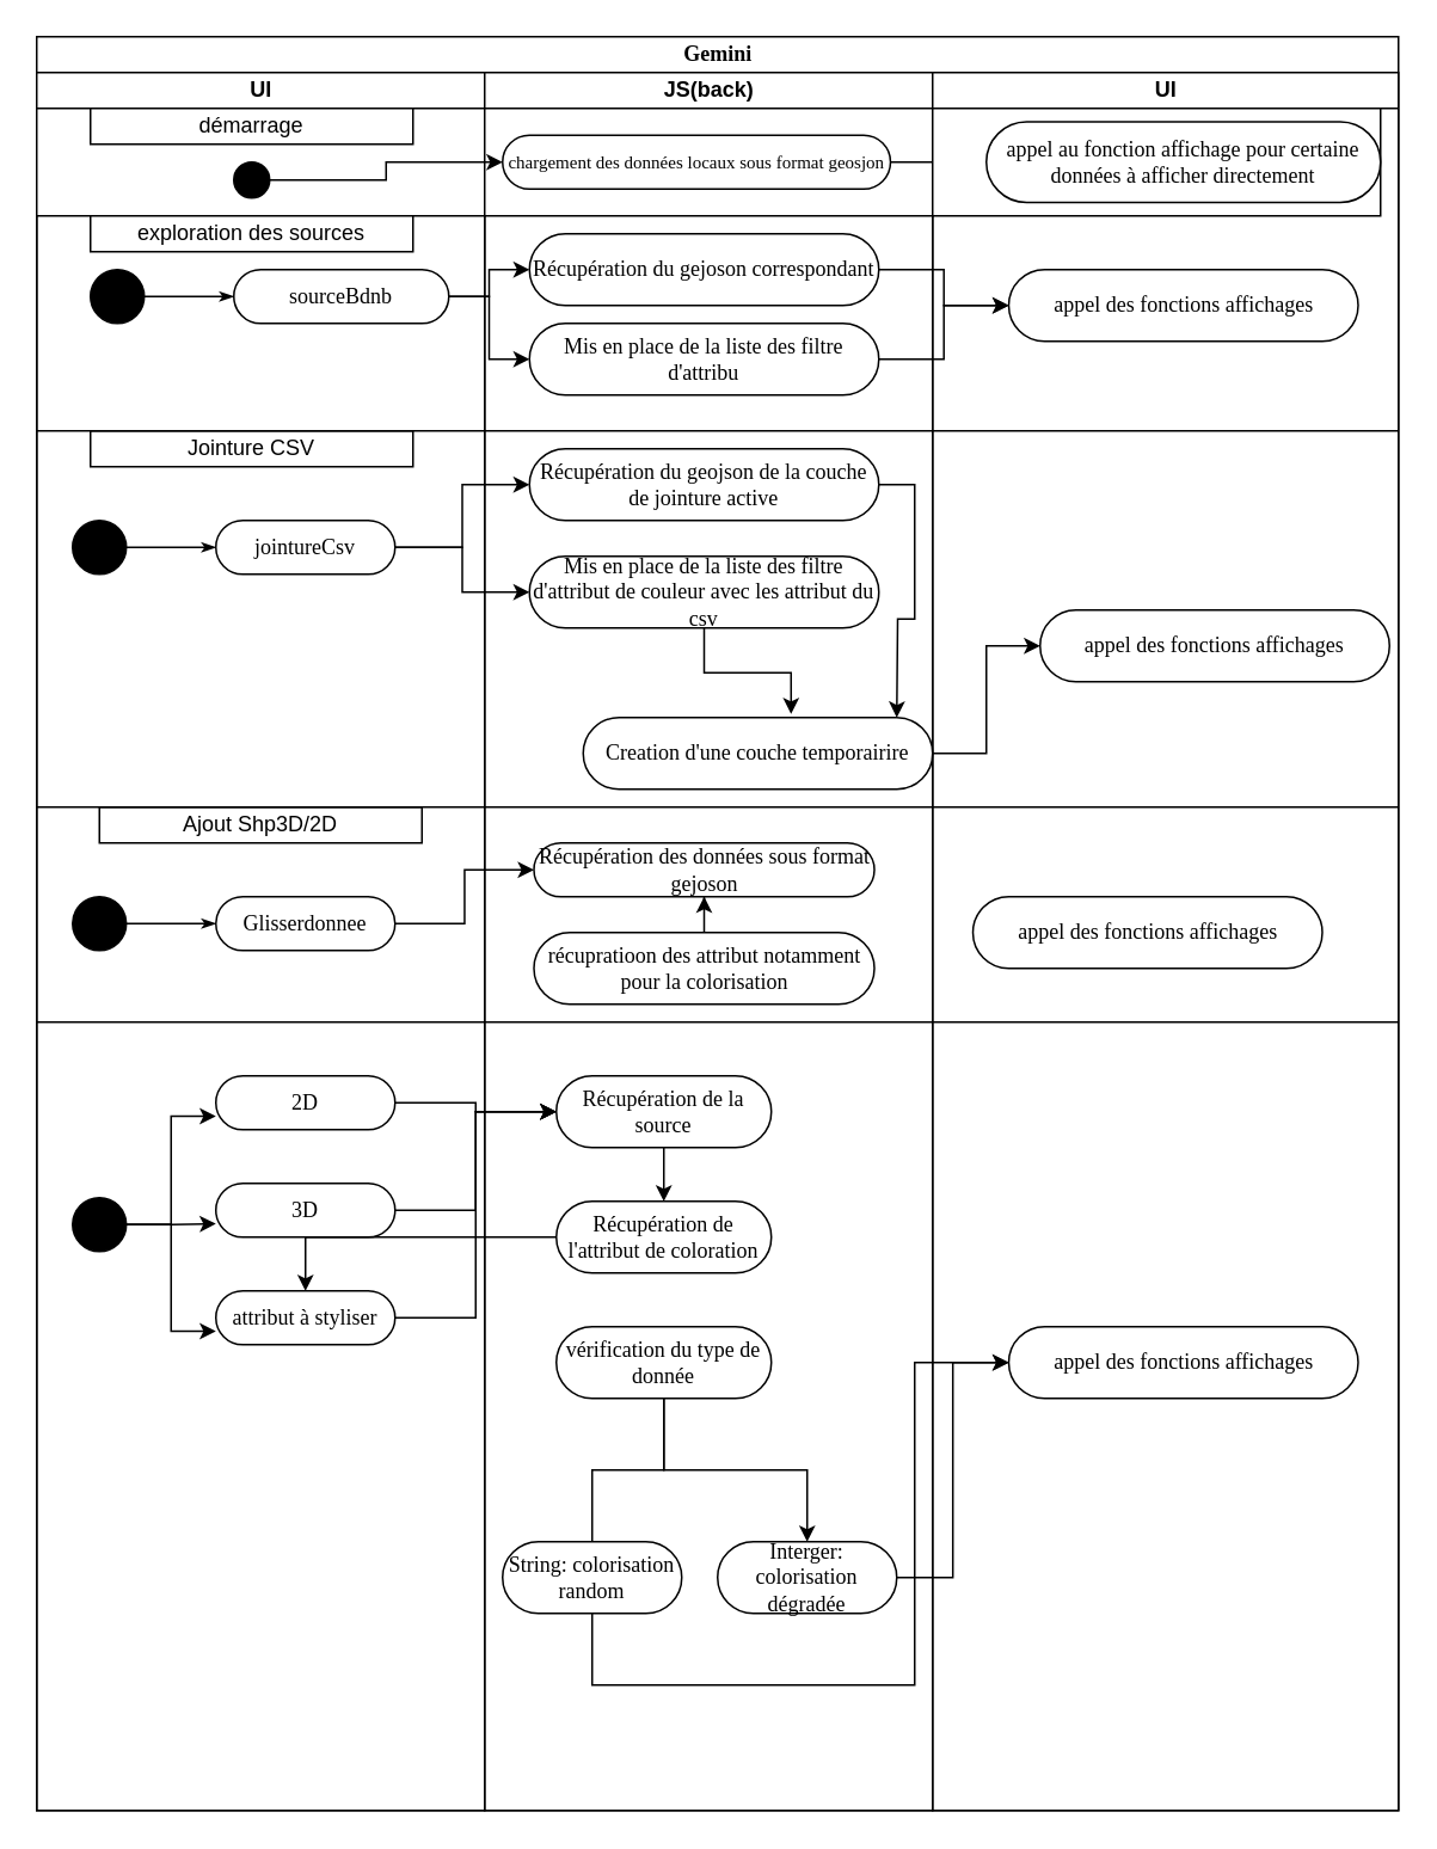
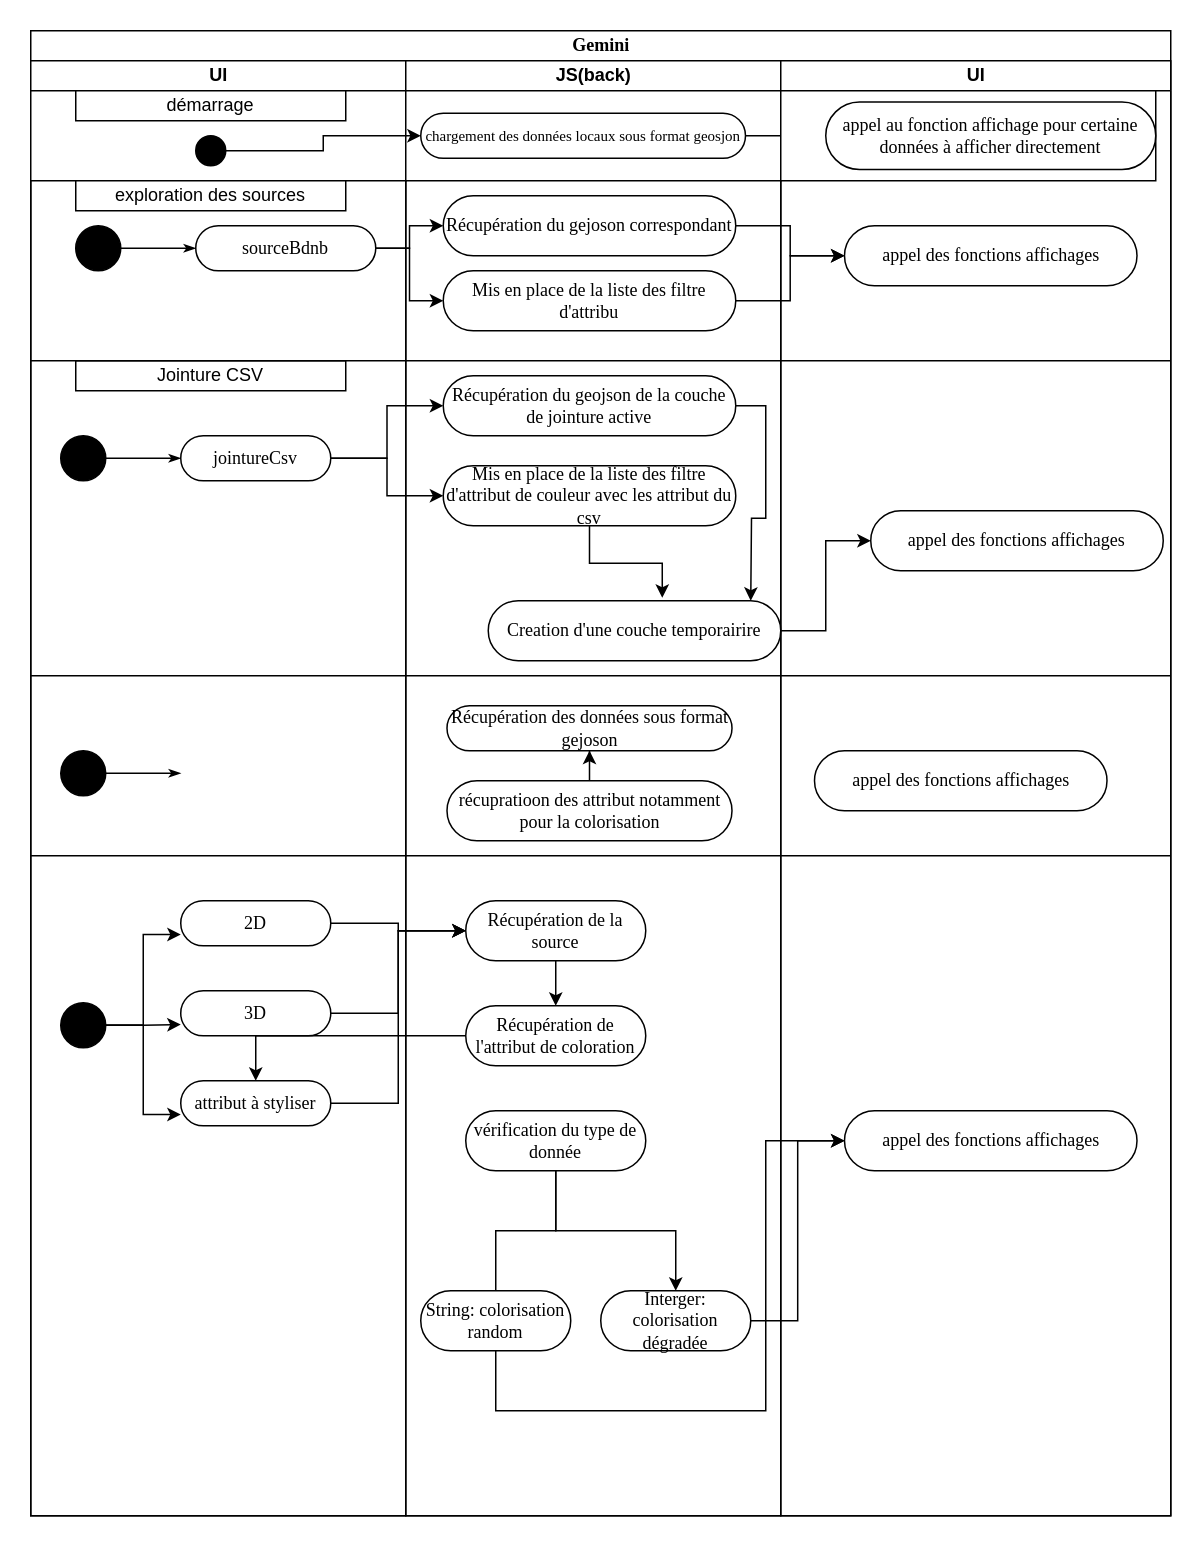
  <mxCell id="0" />
  <mxCell id="1" parent="0" />
  <mxCell id="2" value="Gemini" style="swimlane;html=1;childLayout=stackLayout;startSize=20;rounded=0;shadow=0;comic=0;labelBackgroundColor=none;strokeWidth=1;fontFamily=Verdana;fontSize=12;align=center;" parent="1" vertex="1"><mxGeometry x="20" y="20" width="760" height="990" as="geometry" /></mxCell>
  <mxCell id="3" value="UI" style="swimlane;html=1;startSize=20;" parent="2" vertex="1"><mxGeometry y="20" width="250" height="970" as="geometry" /></mxCell>
  <mxCell id="4" value="" style="ellipse;whiteSpace=wrap;html=1;rounded=0;shadow=0;comic=0;labelBackgroundColor=none;strokeWidth=1;fillColor=#000000;fontFamily=Verdana;fontSize=12;align=center;" parent="3" vertex="1"><mxGeometry x="30" y="110" width="30" height="30" as="geometry" /></mxCell>
  <mxCell id="5" value="sourceBdnb" style="rounded=1;whiteSpace=wrap;html=1;shadow=0;comic=0;labelBackgroundColor=none;strokeWidth=1;fontFamily=Verdana;fontSize=12;align=center;arcSize=50;" parent="3" vertex="1"><mxGeometry x="110" y="110" width="120" height="30" as="geometry" /></mxCell>
  <mxCell id="6" style="edgeStyle=orthogonalEdgeStyle;rounded=0;html=1;labelBackgroundColor=none;startArrow=none;startFill=0;startSize=5;endArrow=classicThin;endFill=1;endSize=5;jettySize=auto;orthogonalLoop=1;strokeWidth=1;fontFamily=Verdana;fontSize=12" parent="3" source="4" target="5" edge="1"><mxGeometry relative="1" as="geometry" /></mxCell>
  <mxCell id="7" value="" style="whiteSpace=wrap;html=1;" vertex="1" parent="3"><mxGeometry y="20" width="250" height="60" as="geometry" /></mxCell>
  <mxCell id="8" value="démarrage" style="whiteSpace=wrap;html=1;" vertex="1" parent="3"><mxGeometry x="30" y="20" width="180" height="20" as="geometry" /></mxCell>
  <mxCell id="9" value="" style="ellipse;whiteSpace=wrap;html=1;rounded=0;shadow=0;comic=0;labelBackgroundColor=none;strokeWidth=1;fillColor=#000000;fontFamily=Verdana;fontSize=12;align=center;" vertex="1" parent="3"><mxGeometry x="110" y="50" width="20" height="20" as="geometry" /></mxCell>
  <mxCell id="10" value="exploration des sources" style="whiteSpace=wrap;html=1;" vertex="1" parent="3"><mxGeometry x="30" y="80" width="180" height="20" as="geometry" /></mxCell>
  <mxCell id="11" value="Jointure CSV" style="whiteSpace=wrap;html=1;" vertex="1" parent="3"><mxGeometry x="30" y="200" width="180" height="20" as="geometry" /></mxCell>
  <mxCell id="12" value="" style="ellipse;whiteSpace=wrap;html=1;rounded=0;shadow=0;comic=0;labelBackgroundColor=none;strokeWidth=1;fillColor=#000000;fontFamily=Verdana;fontSize=12;align=center;" vertex="1" parent="3"><mxGeometry x="20" y="250" width="30" height="30" as="geometry" /></mxCell>
  <mxCell id="13" style="edgeStyle=orthogonalEdgeStyle;rounded=0;html=1;labelBackgroundColor=none;startArrow=none;startFill=0;startSize=5;endArrow=classicThin;endFill=1;endSize=5;jettySize=auto;orthogonalLoop=1;strokeWidth=1;fontFamily=Verdana;fontSize=12" edge="1" parent="3" source="12"><mxGeometry relative="1" as="geometry"><mxPoint x="100" y="265" as="targetPoint" /></mxGeometry></mxCell>
  <mxCell id="14" value="jointureCsv" style="rounded=1;whiteSpace=wrap;html=1;shadow=0;comic=0;labelBackgroundColor=none;strokeWidth=1;fontFamily=Verdana;fontSize=12;align=center;arcSize=50;" vertex="1" parent="3"><mxGeometry x="100" y="250" width="100" height="30" as="geometry" /></mxCell>
- <mxCell id="15" value="Ajout Shp3D/2D" style="whiteSpace=wrap;html=1;" vertex="1" parent="3"><mxGeometry x="35" y="410" width="180" height="20" as="geometry" /></mxCell>
  <mxCell id="16" value="" style="ellipse;whiteSpace=wrap;html=1;rounded=0;shadow=0;comic=0;labelBackgroundColor=none;strokeWidth=1;fillColor=#000000;fontFamily=Verdana;fontSize=12;align=center;" vertex="1" parent="3"><mxGeometry x="20" y="460" width="30" height="30" as="geometry" /></mxCell>
  <mxCell id="17" style="edgeStyle=orthogonalEdgeStyle;rounded=0;html=1;labelBackgroundColor=none;startArrow=none;startFill=0;startSize=5;endArrow=classicThin;endFill=1;endSize=5;jettySize=auto;orthogonalLoop=1;strokeWidth=1;fontFamily=Verdana;fontSize=12" edge="1" parent="3" source="16"><mxGeometry relative="1" as="geometry"><mxPoint x="100" y="475" as="targetPoint" /></mxGeometry></mxCell>
- <mxCell id="18" value="Glisserdonnee" style="rounded=1;whiteSpace=wrap;html=1;shadow=0;comic=0;labelBackgroundColor=none;strokeWidth=1;fontFamily=Verdana;fontSize=12;align=center;arcSize=50;" vertex="1" parent="3"><mxGeometry x="100" y="460" width="100" height="30" as="geometry" /></mxCell>
  <mxCell id="19" value="" style="endArrow=none;html=1;rounded=0;" edge="1" parent="3"><mxGeometry width="50" height="50" relative="1" as="geometry"><mxPoint y="530" as="sourcePoint" /><mxPoint x="760" y="530" as="targetPoint" /></mxGeometry></mxCell>
  <mxCell id="20" style="edgeStyle=orthogonalEdgeStyle;rounded=0;orthogonalLoop=1;jettySize=auto;html=1;entryX=0;entryY=0.75;entryDx=0;entryDy=0;" edge="1" parent="3" source="23" target="24"><mxGeometry relative="1" as="geometry" /></mxCell>
  <mxCell id="21" style="edgeStyle=orthogonalEdgeStyle;rounded=0;orthogonalLoop=1;jettySize=auto;html=1;entryX=0;entryY=0.75;entryDx=0;entryDy=0;" edge="1" parent="3" source="23" target="25"><mxGeometry relative="1" as="geometry" /></mxCell>
  <mxCell id="22" style="edgeStyle=orthogonalEdgeStyle;rounded=0;orthogonalLoop=1;jettySize=auto;html=1;entryX=0;entryY=0.75;entryDx=0;entryDy=0;" edge="1" parent="3" source="23" target="26"><mxGeometry relative="1" as="geometry" /></mxCell>
  <mxCell id="23" value="" style="ellipse;whiteSpace=wrap;html=1;rounded=0;shadow=0;comic=0;labelBackgroundColor=none;strokeWidth=1;fillColor=#000000;fontFamily=Verdana;fontSize=12;align=center;" vertex="1" parent="3"><mxGeometry x="20" y="628" width="30" height="30" as="geometry" /></mxCell>
  <mxCell id="24" value="2D" style="rounded=1;whiteSpace=wrap;html=1;shadow=0;comic=0;labelBackgroundColor=none;strokeWidth=1;fontFamily=Verdana;fontSize=12;align=center;arcSize=50;" vertex="1" parent="3"><mxGeometry x="100" y="560" width="100" height="30" as="geometry" /></mxCell>
  <mxCell id="25" value="3D" style="rounded=1;whiteSpace=wrap;html=1;shadow=0;comic=0;labelBackgroundColor=none;strokeWidth=1;fontFamily=Verdana;fontSize=12;align=center;arcSize=50;" vertex="1" parent="3"><mxGeometry x="100" y="620" width="100" height="30" as="geometry" /></mxCell>
  <mxCell id="26" value="attribut à styliser" style="rounded=1;whiteSpace=wrap;html=1;shadow=0;comic=0;labelBackgroundColor=none;strokeWidth=1;fontFamily=Verdana;fontSize=12;align=center;arcSize=50;" vertex="1" parent="3"><mxGeometry x="100" y="680" width="100" height="30" as="geometry" /></mxCell>
  <mxCell id="27" value="JS(back)" style="swimlane;html=1;startSize=20;" parent="2" vertex="1"><mxGeometry x="250" y="20" width="250" height="970" as="geometry" /></mxCell>
  <mxCell id="28" value="" style="whiteSpace=wrap;html=1;" vertex="1" parent="27"><mxGeometry y="20" width="250" height="60" as="geometry" /></mxCell>
  <mxCell id="29" value="&lt;font style=&quot;font-size: 10px;&quot;&gt;chargement des données locaux sous format geosjon &lt;/font&gt;" style="rounded=1;whiteSpace=wrap;html=1;shadow=0;comic=0;labelBackgroundColor=none;strokeWidth=1;fontFamily=Verdana;fontSize=12;align=center;arcSize=50;" vertex="1" parent="27"><mxGeometry x="10" y="35" width="216.5" height="30" as="geometry" /></mxCell>
  <mxCell id="30" value="Récupération du gejoson correspondant" style="rounded=1;whiteSpace=wrap;html=1;shadow=0;comic=0;labelBackgroundColor=none;strokeWidth=1;fontFamily=Verdana;fontSize=12;align=center;arcSize=50;" vertex="1" parent="27"><mxGeometry x="25" y="90" width="195" height="40" as="geometry" /></mxCell>
  <mxCell id="31" value="Mis en place de la liste des filtre d'attribu" style="rounded=1;whiteSpace=wrap;html=1;shadow=0;comic=0;labelBackgroundColor=none;strokeWidth=1;fontFamily=Verdana;fontSize=12;align=center;arcSize=50;" vertex="1" parent="27"><mxGeometry x="25" y="140" width="195" height="40" as="geometry" /></mxCell>
  <mxCell id="32" value="" style="endArrow=none;html=1;rounded=0;" edge="1" parent="27"><mxGeometry width="50" height="50" relative="1" as="geometry"><mxPoint x="-250" y="200" as="sourcePoint" /><mxPoint x="510" y="200" as="targetPoint" /></mxGeometry></mxCell>
  <mxCell id="33" style="edgeStyle=orthogonalEdgeStyle;rounded=0;orthogonalLoop=1;jettySize=auto;html=1;" edge="1" parent="27" source="34"><mxGeometry relative="1" as="geometry"><mxPoint x="230" y="360" as="targetPoint" /></mxGeometry></mxCell>
  <mxCell id="34" value="Récupération du geojson de la couche de jointure active" style="rounded=1;whiteSpace=wrap;html=1;shadow=0;comic=0;labelBackgroundColor=none;strokeWidth=1;fontFamily=Verdana;fontSize=12;align=center;arcSize=50;" vertex="1" parent="27"><mxGeometry x="25" y="210" width="195" height="40" as="geometry" /></mxCell>
  <mxCell id="35" style="edgeStyle=orthogonalEdgeStyle;rounded=0;orthogonalLoop=1;jettySize=auto;html=1;entryX=0.595;entryY=-0.05;entryDx=0;entryDy=0;entryPerimeter=0;" edge="1" parent="27" source="36" target="37"><mxGeometry relative="1" as="geometry"><mxPoint x="170" y="340" as="targetPoint" /></mxGeometry></mxCell>
  <mxCell id="36" value="Mis en place de la liste des filtre d'attribut de couleur avec les attribut du csv" style="rounded=1;whiteSpace=wrap;html=1;shadow=0;comic=0;labelBackgroundColor=none;strokeWidth=1;fontFamily=Verdana;fontSize=12;align=center;arcSize=50;" vertex="1" parent="27"><mxGeometry x="25" y="270" width="195" height="40" as="geometry" /></mxCell>
  <mxCell id="37" value="Creation d'une couche temporairire " style="rounded=1;whiteSpace=wrap;html=1;shadow=0;comic=0;labelBackgroundColor=none;strokeWidth=1;fontFamily=Verdana;fontSize=12;align=center;arcSize=50;" vertex="1" parent="27"><mxGeometry x="55" y="360" width="195" height="40" as="geometry" /></mxCell>
  <mxCell id="38" value="Récupération des données sous format gejoson" style="rounded=1;whiteSpace=wrap;html=1;shadow=0;comic=0;labelBackgroundColor=none;strokeWidth=1;fontFamily=Verdana;fontSize=12;align=center;arcSize=50;" vertex="1" parent="27"><mxGeometry x="27.5" y="430" width="190" height="30" as="geometry" /></mxCell>
  <mxCell id="39" value="" style="edgeStyle=orthogonalEdgeStyle;rounded=0;orthogonalLoop=1;jettySize=auto;html=1;" edge="1" parent="27" source="40" target="38"><mxGeometry relative="1" as="geometry" /></mxCell>
  <mxCell id="40" value="récupratioon des attribut notamment pour la colorisation " style="rounded=1;whiteSpace=wrap;html=1;shadow=0;comic=0;labelBackgroundColor=none;strokeWidth=1;fontFamily=Verdana;fontSize=12;align=center;arcSize=50;" vertex="1" parent="27"><mxGeometry x="27.5" y="480" width="190" height="40" as="geometry" /></mxCell>
  <mxCell id="41" style="edgeStyle=orthogonalEdgeStyle;rounded=0;orthogonalLoop=1;jettySize=auto;html=1;" edge="1" parent="27" source="42" target="44"><mxGeometry relative="1" as="geometry" /></mxCell>
  <mxCell id="42" value="Récupération de la source " style="rounded=1;whiteSpace=wrap;html=1;shadow=0;comic=0;labelBackgroundColor=none;strokeWidth=1;fontFamily=Verdana;fontSize=12;align=center;arcSize=50;" vertex="1" parent="27"><mxGeometry x="40" y="560" width="120" height="40" as="geometry" /></mxCell>
  <mxCell id="43" style="edgeStyle=orthogonalEdgeStyle;rounded=0;orthogonalLoop=1;jettySize=auto;html=1;" edge="1" parent="27" source="44" target="26"><mxGeometry relative="1" as="geometry" /></mxCell>
  <mxCell id="44" value="Récupération de l'attribut de coloration " style="rounded=1;whiteSpace=wrap;html=1;shadow=0;comic=0;labelBackgroundColor=none;strokeWidth=1;fontFamily=Verdana;fontSize=12;align=center;arcSize=50;" vertex="1" parent="27"><mxGeometry x="40" y="630" width="120" height="40" as="geometry" /></mxCell>
  <mxCell id="45" style="edgeStyle=orthogonalEdgeStyle;rounded=0;orthogonalLoop=1;jettySize=auto;html=1;entryX=0.5;entryY=0;entryDx=0;entryDy=0;endArrow=none;" edge="1" parent="27" source="47" target="48"><mxGeometry relative="1" as="geometry" /></mxCell>
  <mxCell id="46" style="edgeStyle=orthogonalEdgeStyle;rounded=0;orthogonalLoop=1;jettySize=auto;html=1;entryX=0.5;entryY=0;entryDx=0;entryDy=0;" edge="1" parent="27" source="47" target="49"><mxGeometry relative="1" as="geometry" /></mxCell>
  <mxCell id="47" value="vérification du type de donnée" style="rounded=1;whiteSpace=wrap;html=1;shadow=0;comic=0;labelBackgroundColor=none;strokeWidth=1;fontFamily=Verdana;fontSize=12;align=center;arcSize=50;" vertex="1" parent="27"><mxGeometry x="40" y="700" width="120" height="40" as="geometry" /></mxCell>
  <mxCell id="48" value="String: colorisation random " style="rounded=1;whiteSpace=wrap;html=1;shadow=0;comic=0;labelBackgroundColor=none;strokeWidth=1;fontFamily=Verdana;fontSize=12;align=center;arcSize=50;" vertex="1" parent="27"><mxGeometry x="10" y="820" width="100" height="40" as="geometry" /></mxCell>
  <mxCell id="49" value="Interger: colorisation dégradée " style="rounded=1;whiteSpace=wrap;html=1;shadow=0;comic=0;labelBackgroundColor=none;strokeWidth=1;fontFamily=Verdana;fontSize=12;align=center;arcSize=50;" vertex="1" parent="27"><mxGeometry x="130" y="820" width="100" height="40" as="geometry" /></mxCell>
  <mxCell id="50" style="edgeStyle=orthogonalEdgeStyle;rounded=0;orthogonalLoop=1;jettySize=auto;html=1;" edge="1" parent="2" source="9" target="29"><mxGeometry relative="1" as="geometry" /></mxCell>
  <mxCell id="51" style="edgeStyle=orthogonalEdgeStyle;rounded=0;html=1;labelBackgroundColor=none;startArrow=none;startFill=0;startSize=5;endArrow=classicThin;endFill=1;endSize=5;jettySize=auto;orthogonalLoop=1;strokeWidth=1;fontFamily=Verdana;fontSize=12;entryX=0;entryY=0.5;entryDx=0;entryDy=0;exitX=1;exitY=0.5;exitDx=0;exitDy=0;" edge="1" parent="2" source="29" target="56"><mxGeometry relative="1" as="geometry"><Array as="points"><mxPoint x="528" y="70" /><mxPoint x="528" y="78" /></Array><mxPoint x="480" y="84.97" as="sourcePoint" /><mxPoint x="600" y="210" as="targetPoint" /></mxGeometry></mxCell>
  <mxCell id="52" style="edgeStyle=orthogonalEdgeStyle;rounded=0;orthogonalLoop=1;jettySize=auto;html=1;" edge="1" parent="2" source="5" target="30"><mxGeometry relative="1" as="geometry" /></mxCell>
  <mxCell id="53" style="edgeStyle=orthogonalEdgeStyle;rounded=0;orthogonalLoop=1;jettySize=auto;html=1;entryX=0;entryY=0.5;entryDx=0;entryDy=0;" edge="1" parent="2" source="5" target="31"><mxGeometry relative="1" as="geometry" /></mxCell>
  <mxCell id="54" value="UI" style="swimlane;html=1;startSize=20;" parent="2" vertex="1"><mxGeometry x="500" y="20" width="260" height="970" as="geometry" /></mxCell>
  <mxCell id="55" value="" style="whiteSpace=wrap;html=1;" vertex="1" parent="54"><mxGeometry y="20" width="250" height="60" as="geometry" /></mxCell>
  <mxCell id="56" value="appel au fonction affichage pour certaine données à afficher directement " style="rounded=1;whiteSpace=wrap;html=1;shadow=0;comic=0;labelBackgroundColor=none;strokeWidth=1;fontFamily=Verdana;fontSize=12;align=center;arcSize=50;" vertex="1" parent="54"><mxGeometry x="30" y="27.5" width="220" height="45" as="geometry" /></mxCell>
  <mxCell id="57" value="appel des fonctions affichages" style="rounded=1;whiteSpace=wrap;html=1;shadow=0;comic=0;labelBackgroundColor=none;strokeWidth=1;fontFamily=Verdana;fontSize=12;align=center;arcSize=50;" vertex="1" parent="54"><mxGeometry x="42.5" y="110" width="195" height="40" as="geometry" /></mxCell>
  <mxCell id="58" value="appel des fonctions affichages" style="rounded=1;whiteSpace=wrap;html=1;shadow=0;comic=0;labelBackgroundColor=none;strokeWidth=1;fontFamily=Verdana;fontSize=12;align=center;arcSize=50;" vertex="1" parent="54"><mxGeometry x="60" y="300" width="195" height="40" as="geometry" /></mxCell>
  <mxCell id="59" value="" style="endArrow=none;html=1;rounded=0;" edge="1" parent="54"><mxGeometry width="50" height="50" relative="1" as="geometry"><mxPoint x="-500" y="410" as="sourcePoint" /><mxPoint x="260" y="410" as="targetPoint" /></mxGeometry></mxCell>
  <mxCell id="60" value="appel des fonctions affichages" style="rounded=1;whiteSpace=wrap;html=1;shadow=0;comic=0;labelBackgroundColor=none;strokeWidth=1;fontFamily=Verdana;fontSize=12;align=center;arcSize=50;" vertex="1" parent="54"><mxGeometry x="22.5" y="460" width="195" height="40" as="geometry" /></mxCell>
  <mxCell id="61" value="appel des fonctions affichages" style="rounded=1;whiteSpace=wrap;html=1;shadow=0;comic=0;labelBackgroundColor=none;strokeWidth=1;fontFamily=Verdana;fontSize=12;align=center;arcSize=50;" vertex="1" parent="54"><mxGeometry x="42.5" y="700" width="195" height="40" as="geometry" /></mxCell>
  <mxCell id="62" style="edgeStyle=orthogonalEdgeStyle;rounded=0;orthogonalLoop=1;jettySize=auto;html=1;entryX=0;entryY=0.5;entryDx=0;entryDy=0;" edge="1" parent="2" source="30" target="57"><mxGeometry relative="1" as="geometry" /></mxCell>
  <mxCell id="63" style="edgeStyle=orthogonalEdgeStyle;rounded=0;orthogonalLoop=1;jettySize=auto;html=1;entryX=0;entryY=0.5;entryDx=0;entryDy=0;" edge="1" parent="2" source="31" target="57"><mxGeometry relative="1" as="geometry" /></mxCell>
  <mxCell id="64" style="edgeStyle=orthogonalEdgeStyle;rounded=0;orthogonalLoop=1;jettySize=auto;html=1;" edge="1" parent="2" source="14" target="34"><mxGeometry relative="1" as="geometry" /></mxCell>
  <mxCell id="65" style="edgeStyle=orthogonalEdgeStyle;rounded=0;orthogonalLoop=1;jettySize=auto;html=1;" edge="1" parent="2" source="14" target="36"><mxGeometry relative="1" as="geometry" /></mxCell>
  <mxCell id="66" style="edgeStyle=orthogonalEdgeStyle;rounded=0;orthogonalLoop=1;jettySize=auto;html=1;entryX=0;entryY=0.5;entryDx=0;entryDy=0;" edge="1" parent="2" source="37" target="58"><mxGeometry relative="1" as="geometry" /></mxCell>
- <mxCell id="67" value="" style="edgeStyle=orthogonalEdgeStyle;rounded=0;orthogonalLoop=1;jettySize=auto;html=1;" edge="1" parent="2" source="18" target="38"><mxGeometry relative="1" as="geometry" /></mxCell>
  <mxCell id="68" style="edgeStyle=orthogonalEdgeStyle;rounded=0;orthogonalLoop=1;jettySize=auto;html=1;entryX=0;entryY=0.5;entryDx=0;entryDy=0;" edge="1" parent="2" source="24" target="42"><mxGeometry relative="1" as="geometry" /></mxCell>
  <mxCell id="69" style="edgeStyle=orthogonalEdgeStyle;rounded=0;orthogonalLoop=1;jettySize=auto;html=1;entryX=0;entryY=0.5;entryDx=0;entryDy=0;" edge="1" parent="2" source="25" target="42"><mxGeometry relative="1" as="geometry" /></mxCell>
  <mxCell id="70" style="edgeStyle=orthogonalEdgeStyle;rounded=0;orthogonalLoop=1;jettySize=auto;html=1;entryX=0;entryY=0.5;entryDx=0;entryDy=0;" edge="1" parent="2" source="26" target="42"><mxGeometry relative="1" as="geometry" /></mxCell>
  <mxCell id="71" style="edgeStyle=orthogonalEdgeStyle;rounded=0;orthogonalLoop=1;jettySize=auto;html=1;entryX=0;entryY=0.5;entryDx=0;entryDy=0;" edge="1" parent="2" source="49" target="61"><mxGeometry relative="1" as="geometry" /></mxCell>
  <mxCell id="72" style="edgeStyle=orthogonalEdgeStyle;rounded=0;orthogonalLoop=1;jettySize=auto;html=1;entryX=0;entryY=0.5;entryDx=0;entryDy=0;" edge="1" parent="2" source="48" target="61"><mxGeometry relative="1" as="geometry"><Array as="points"><mxPoint x="310" y="920" /><mxPoint x="490" y="920" /><mxPoint x="490" y="740" /></Array></mxGeometry></mxCell>
